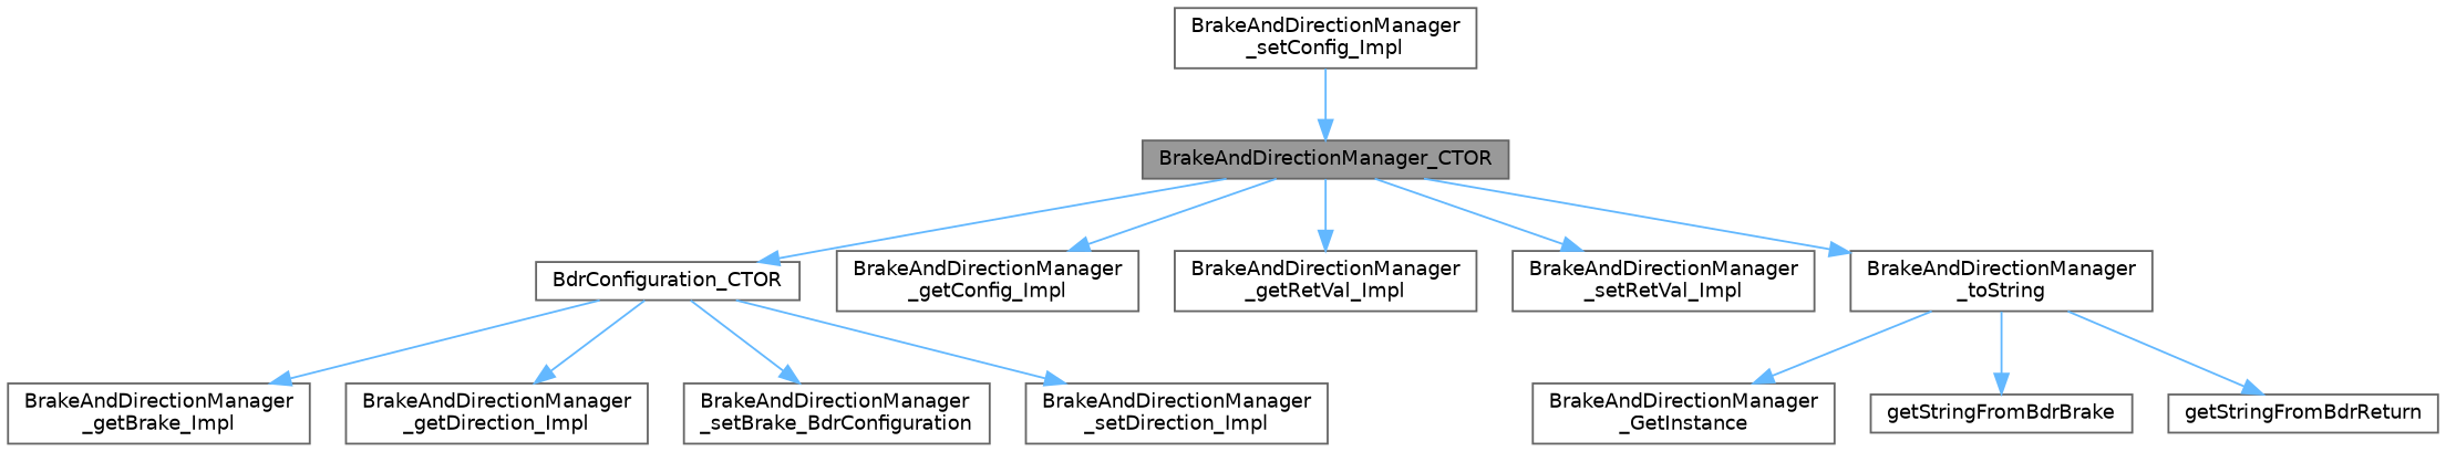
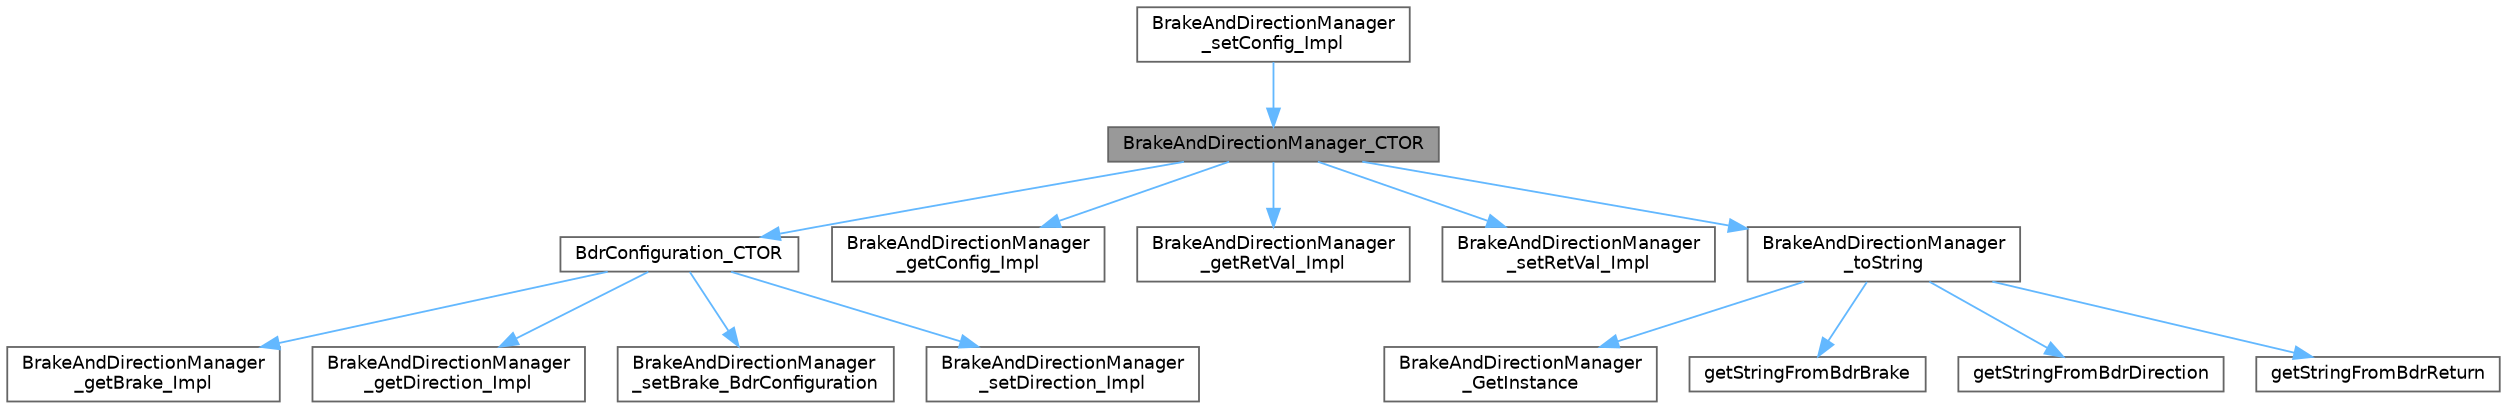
  digraph {
    rankdir=TB
    node [color=grey40 fillcolor=white fontname=Helvetica fontsize=10 shape=box style=filled]
    edge [color=steelblue1 fontname=Helvetica fontsize=10 labelfontname=Helvetica labelfontsize=10 style=solid]
    n1 [color=gray40 fillcolor=grey60 fontcolor=black height=0.2 label=BrakeAndDirectionManager_CTOR width=0.4]
    n2 [height=0.2 label=BdrConfiguration_CTOR width=0.4]
    n3 [height=0.2 label="BrakeAndDirectionManager\l_getConfig_Impl" width=0.4]
    n4 [height=0.2 label="BrakeAndDirectionManager\l_getRetVal_Impl" width=0.4]
    n5 [height=0.2 label="BrakeAndDirectionManager\l_setRetVal_Impl" width=0.4]
    n6 [height=0.2 label="BrakeAndDirectionManager\l_toString" width=0.4]
    n7 [height=0.2 label="BrakeAndDirectionManager\l_getBrake_Impl" width=0.4]
    n8 [height=0.2 label="BrakeAndDirectionManager\l_getDirection_Impl" width=0.4]
    n9 [height=0.2 label="BrakeAndDirectionManager\l_setBrake_BdrConfiguration" width=0.4]
    n10 [height=0.2 label="BrakeAndDirectionManager\l_setDirection_Impl" width=0.4]
    n11 [height=0.2 label="BrakeAndDirectionManager\l_setConfig_Impl" width=0.4]
    n12 [height=0.2 label="BrakeAndDirectionManager\l_GetInstance" width=0.4]
    n13 [height=0.2 label=getStringFromBdrBrake width=0.4]
+   n14 [height=0.2 label=getStringFromBdrDirection width=0.4]
    n15 [height=0.2 label=getStringFromBdrReturn width=0.4]
    n1 -> n2
    n1 -> n3
    n1 -> n4
    n1 -> n5
    n1 -> n6
    n2 -> n7
    n2 -> n8
    n2 -> n9
    n2 -> n10
    n6 -> n12
    n6 -> n13
+   n6 -> n14
    n6 -> n15
    n11 -> n1
  }
